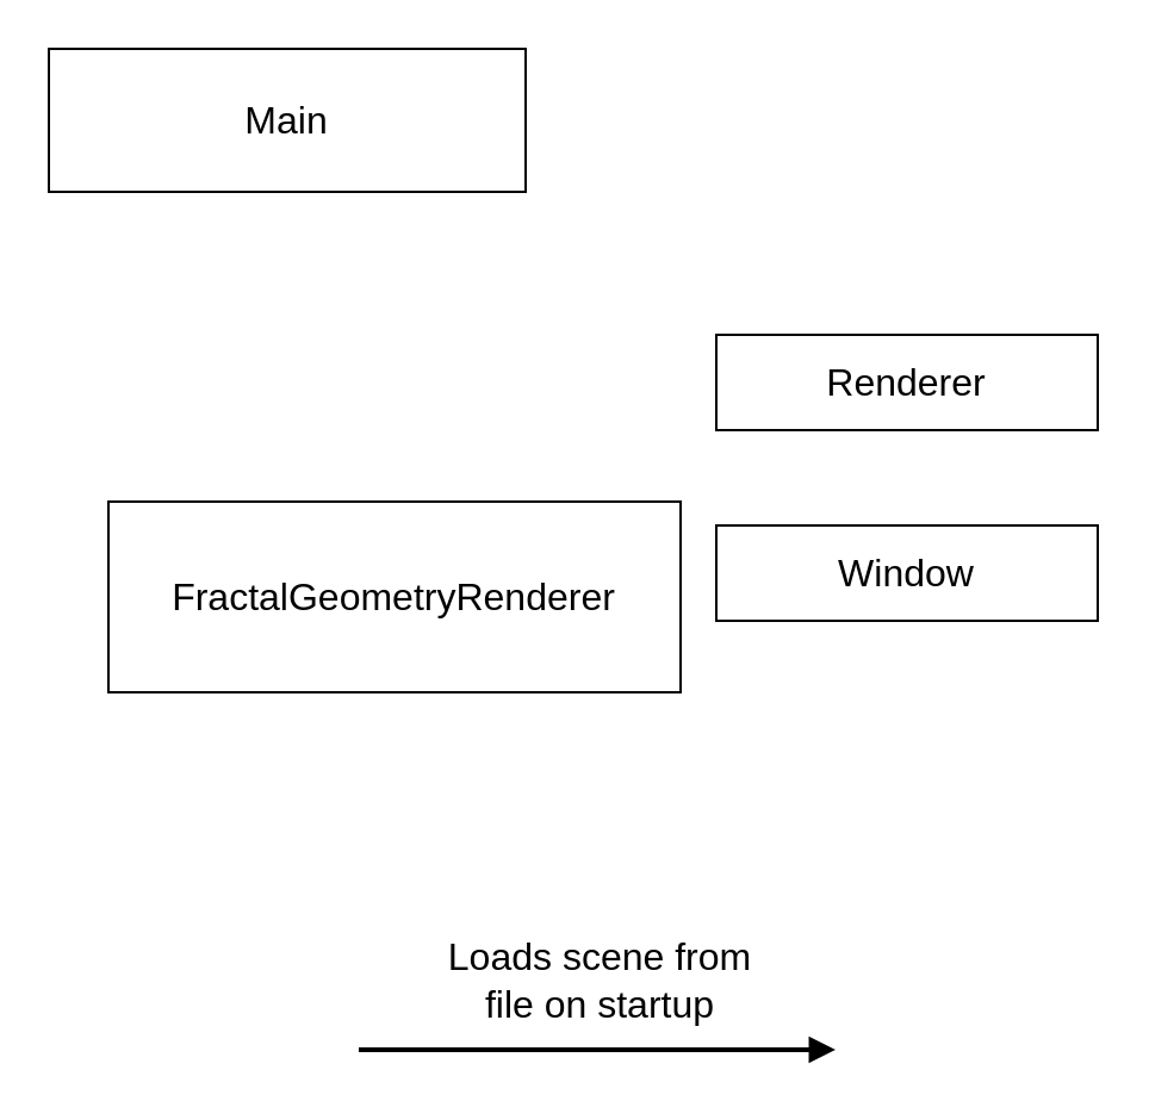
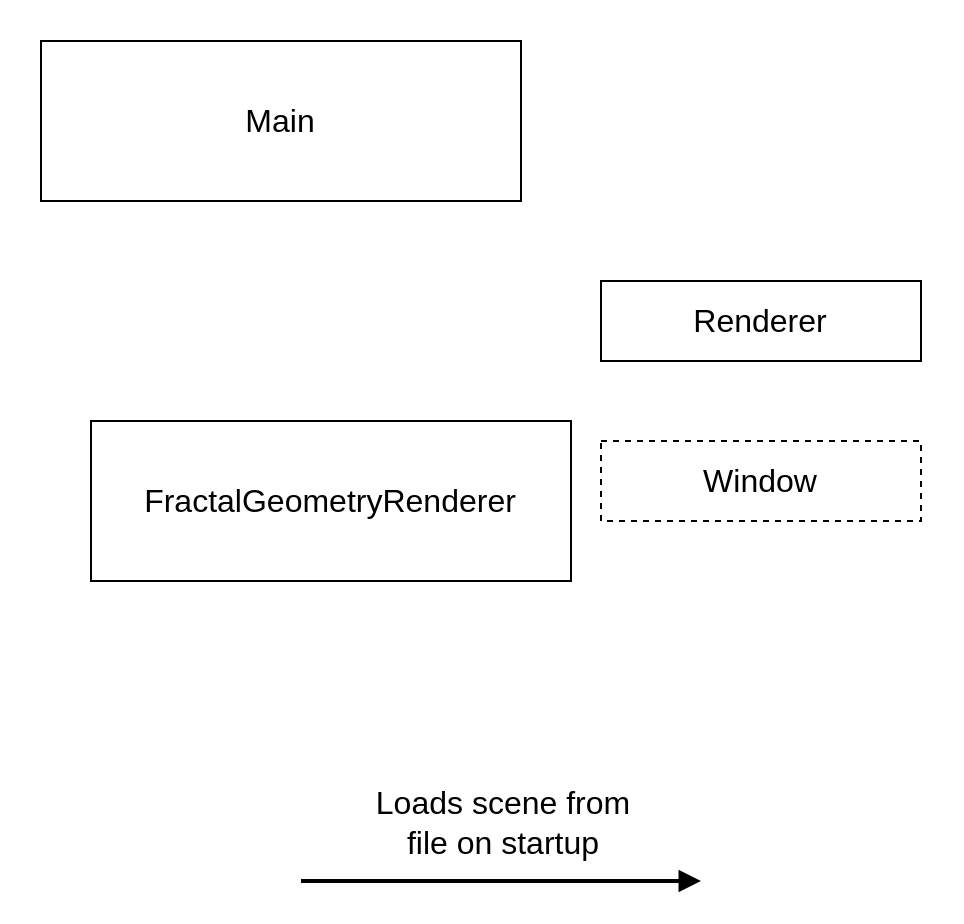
  <mxCell id="0" />
  <mxCell id="1" parent="0" />
  <mxCell id="2" value="FractalGeometryRenderer" style="rounded=0;whiteSpace=wrap;html=1;fontSize=16;" vertex="1" parent="1"><mxGeometry x="45" y="210" width="240" height="80" as="geometry" /></mxCell>
  <mxCell id="3" value="" style="endArrow=block;html=1;rounded=0;fontSize=16;strokeWidth=2;endFill=1;exitX=1;exitY=0.5;exitDx=0;exitDy=0;exitPerimeter=0;" edge="1" parent="1"><mxGeometry width="50" height="50" relative="1" as="geometry"><mxPoint x="150" y="440" as="sourcePoint" /><mxPoint x="350" y="440" as="targetPoint" /></mxGeometry></mxCell>
  <mxCell id="4" value="Loads scene from &lt;br&gt;file on startup" style="edgeLabel;html=1;align=center;verticalAlign=middle;resizable=0;points=[];fontSize=16;" vertex="1" connectable="0" parent="3"><mxGeometry x="-0.331" y="1" relative="1" as="geometry"><mxPoint x="33" y="-29" as="offset" /></mxGeometry></mxCell>
  <mxCell id="5" value="Renderer" style="rounded=0;whiteSpace=wrap;html=1;fontSize=16;" vertex="1" parent="1"><mxGeometry x="300" y="140" width="160" height="40" as="geometry" /></mxCell>
- <mxCell id="6" value="Window" style="rounded=0;whiteSpace=wrap;html=1;fontSize=16;" vertex="1" parent="1"><mxGeometry x="300" y="220" width="160" height="40" as="geometry" /></mxCell>
- <mxCell id="7" value="Main" style="rounded=0;whiteSpace=wrap;html=1;fontSize=16;" vertex="1" parent="1"><mxGeometry x="20" y="20" width="200" height="60" as="geometry" /></mxCell>
+ <mxCell id="6" value="Window" style="rounded=0;whiteSpace=wrap;html=1;fontSize=16;dashed=1;" vertex="1" parent="1"><mxGeometry x="300" y="220" width="160" height="40" as="geometry" /></mxCell>
+ <mxCell id="7" value="Main" style="rounded=0;whiteSpace=wrap;html=1;fontSize=16;" vertex="1" parent="1"><mxGeometry x="20" y="20" width="240" height="80" as="geometry" /></mxCell>
